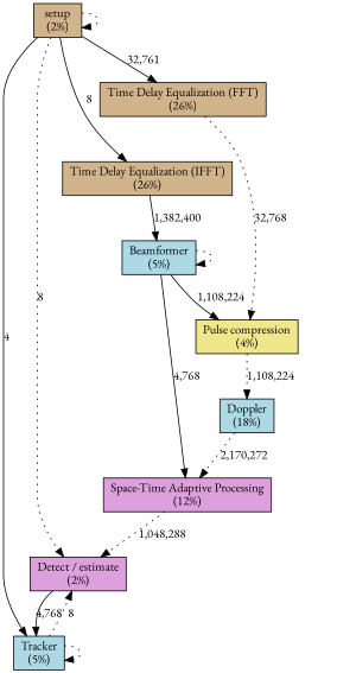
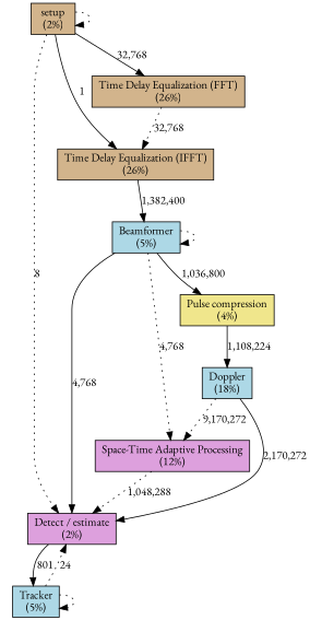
  digraph {
    fontname="EB Garamond"
    node [fillcolor=tan fontname="EB Garamond" shape=box style=filled]
    edge [fontname="EB Garamond" style=dotted]
    "setup\n(2%)"
    "Time Delay Equalization (FFT)\n(26%)"
    "Time Delay Equalization (IFFT)\n(26%)"
    "Detect / estimate\n(2%)" [fillcolor=plum]
    "Tracker\n(5%)" [fillcolor=lightblue]
    "Beamformer\n(5%)" [fillcolor=lightblue]
    "Pulse compression\n(4%)" [fillcolor=khaki]
    "Space-Time Adaptive Processing\n(12%)" [fillcolor=plum]
    "Doppler\n(18%)" [fillcolor=lightblue]
    "setup\n(2%)" -> "setup\n(2%)"
-   "setup\n(2%)" -> "Time Delay Equalization (FFT)\n(26%)" [label="32,761" style=solid]
-   "setup\n(2%)" -> "Time Delay Equalization (IFFT)\n(26%)" [label=8 style=solid]
+   "setup\n(2%)" -> "Time Delay Equalization (FFT)\n(26%)" [label="32,768" style=solid]
+   "setup\n(2%)" -> "Time Delay Equalization (IFFT)\n(26%)" [label=1 style=solid]
    "setup\n(2%)" -> "Detect / estimate\n(2%)" [label=8]
-   "setup\n(2%)" -> "Tracker\n(5%)" [label=4 style=solid]
-   "Time Delay Equalization (FFT)\n(26%)" -> "Pulse compression\n(4%)" [label="32,768"]
+   "Time Delay Equalization (FFT)\n(26%)" -> "Time Delay Equalization (IFFT)\n(26%)" [label="32,768"]
    "Time Delay Equalization (IFFT)\n(26%)" -> "Beamformer\n(5%)" [label="1,382,400" style=solid]
-   "Detect / estimate\n(2%)" -> "Tracker\n(5%)" [label="4,768" style=solid]
-   "Tracker\n(5%)" -> "Detect / estimate\n(2%)" [label=8]
+   "Detect / estimate\n(2%)" -> "Tracker\n(5%)" [label=801 style=solid]
+   "Tracker\n(5%)" -> "Detect / estimate\n(2%)" [label=24]
    "Tracker\n(5%)" -> "Tracker\n(5%)"
+   "Beamformer\n(5%)" -> "Detect / estimate\n(2%)" [label="4,768" style=solid]
    "Beamformer\n(5%)" -> "Beamformer\n(5%)"
-   "Beamformer\n(5%)" -> "Pulse compression\n(4%)" [label="1,108,224" style=solid]
-   "Beamformer\n(5%)" -> "Space-Time Adaptive Processing\n(12%)" [label="4,768" style=solid]
-   "Pulse compression\n(4%)" -> "Doppler\n(18%)" [label="1,108,224"]
+   "Beamformer\n(5%)" -> "Pulse compression\n(4%)" [label="1,036,800" style=solid]
+   "Beamformer\n(5%)" -> "Space-Time Adaptive Processing\n(12%)" [label="4,768"]
+   "Pulse compression\n(4%)" -> "Doppler\n(18%)" [label="1,108,224" style=solid]
    "Space-Time Adaptive Processing\n(12%)" -> "Detect / estimate\n(2%)" [label="1,048,288"]
-   "Doppler\n(18%)" -> "Space-Time Adaptive Processing\n(12%)" [label="2,170,272"]
+   "Doppler\n(18%)" -> "Detect / estimate\n(2%)" [label="2,170,272" style=solid]
+   "Doppler\n(18%)" -> "Space-Time Adaptive Processing\n(12%)" [label="9,170,272"]
  }
